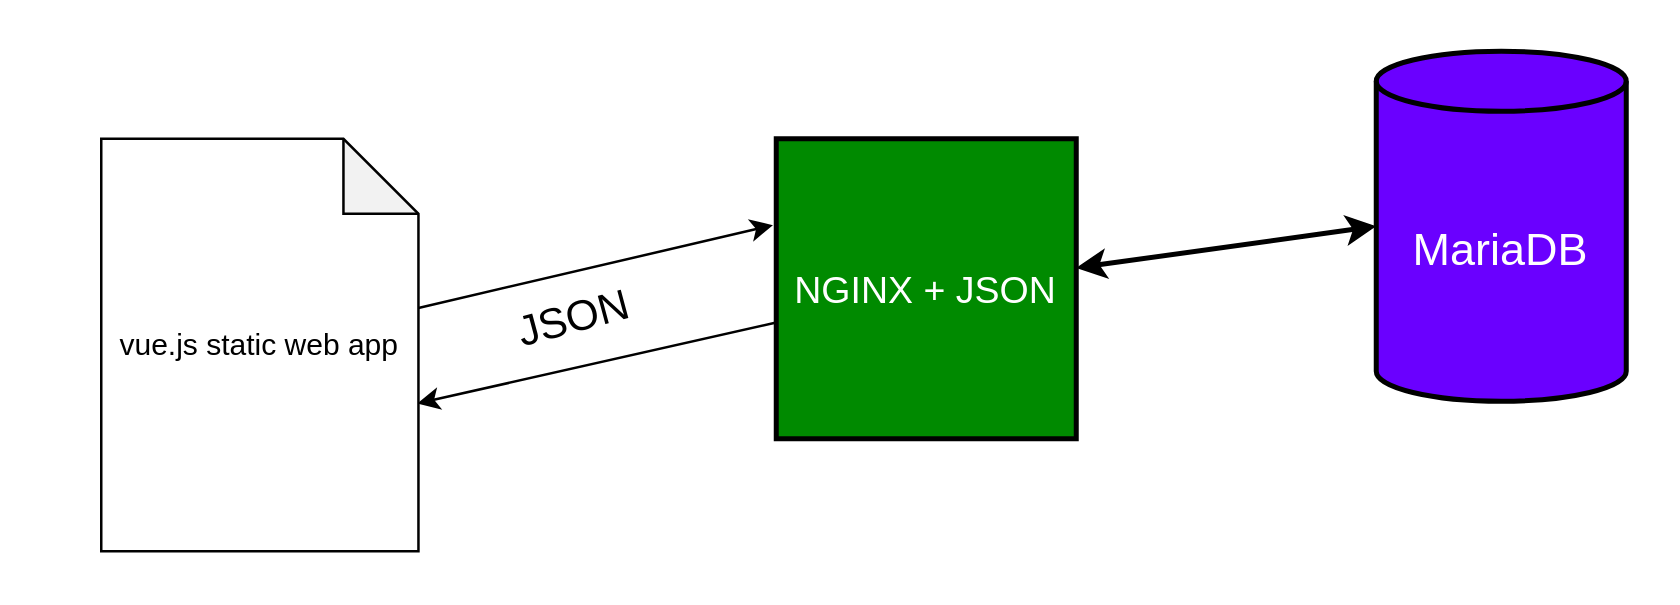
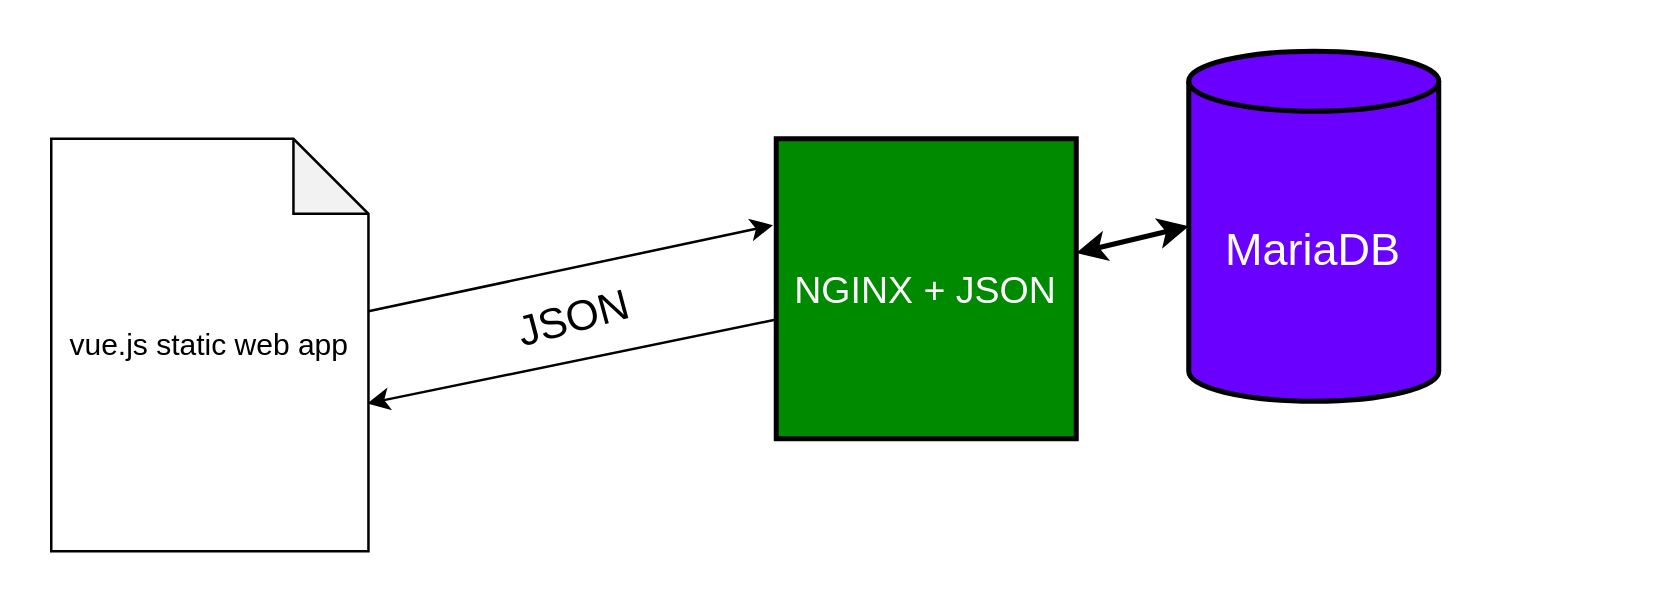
  <mxCell id="0" />
  <mxCell id="1" parent="0" />
- <mxCell id="2" value="&lt;font style=&quot;font-size: 18px&quot;&gt;MariaDB&lt;/font&gt;" style="shape=cylinder3;whiteSpace=wrap;html=1;boundedLbl=1;backgroundOutline=1;size=12;fillColor=#6a00ff;fontColor=#ffffff;strokeColor=#000000;strokeWidth=2;" parent="1" vertex="1"><mxGeometry x="550" y="20" width="100" height="140" as="geometry" /></mxCell>
+ <mxCell id="2" value="&lt;font style=&quot;font-size: 18px&quot;&gt;MariaDB&lt;/font&gt;" style="shape=cylinder3;whiteSpace=wrap;html=1;boundedLbl=1;backgroundOutline=1;size=12;fillColor=#6a00ff;fontColor=#ffffff;strokeColor=#000000;strokeWidth=2;" parent="1" vertex="1"><mxGeometry x="475" y="20" width="100" height="140" as="geometry" /></mxCell>
  <mxCell id="3" style="edgeStyle=none;html=1;entryX=0;entryY=0.5;entryDx=0;entryDy=0;entryPerimeter=0;strokeWidth=2;startArrow=classic;startFill=1;" parent="1" source="5" target="2" edge="1"><mxGeometry relative="1" as="geometry" /></mxCell>
  <mxCell id="4" style="edgeStyle=none;html=1;entryX=0.996;entryY=0.642;entryDx=0;entryDy=0;entryPerimeter=0;" edge="1" parent="1" source="5" target="7"><mxGeometry relative="1" as="geometry" /></mxCell>
  <mxCell id="5" value="&lt;font style=&quot;font-size: 15px&quot;&gt;NGINX + JSON&lt;/font&gt;" style="whiteSpace=wrap;html=1;aspect=fixed;fillColor=#008a00;fontColor=#ffffff;strokeColor=#000000;strokeWidth=2;" parent="1" vertex="1"><mxGeometry x="310" y="55" width="120" height="120" as="geometry" /></mxCell>
  <mxCell id="6" style="edgeStyle=none;html=1;entryX=-0.011;entryY=0.288;entryDx=0;entryDy=0;entryPerimeter=0;" edge="1" parent="1" source="7" target="5"><mxGeometry relative="1" as="geometry" /></mxCell>
- <mxCell id="7" value="vue.js static web app" style="shape=note;whiteSpace=wrap;html=1;backgroundOutline=1;darkOpacity=0.05;" vertex="1" parent="1"><mxGeometry x="40" y="55" width="126.88" height="165" as="geometry" /></mxCell>
+ <mxCell id="7" value="vue.js static web app" style="shape=note;whiteSpace=wrap;html=1;backgroundOutline=1;darkOpacity=0.05;" vertex="1" parent="1"><mxGeometry x="20" y="55" width="126.88" height="165" as="geometry" /></mxCell>
  <mxCell id="8" value="&lt;font style=&quot;font-size: 17px&quot;&gt;JSON&lt;/font&gt;" style="text;html=1;align=center;verticalAlign=middle;resizable=0;points=[];autosize=1;strokeColor=none;fillColor=none;fontSize=15;rotation=-15;" vertex="1" parent="1"><mxGeometry x="199" y="118" width="60" height="20" as="geometry" /></mxCell>
